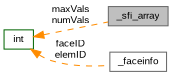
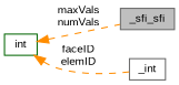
  digraph {
    fontname="Liberation Sans"
    rankdir=LR
    node [color=gray40 fillcolor=white fontname="Liberation Sans" fontsize=10 shape=record style=filled]
    edge [color=darkorange dir=back fontname="Liberation Sans" fontsize=10 labelfontname="FreeSans.ttf" labelfontsize=10 style=dashed]
-   n1 [fillcolor=grey75 fontcolor=black height=0.2 label=_sfi_array width=0.4]
+   n1 [fillcolor=grey75 fontcolor=black height=0.2 label=_sfi_sfi width=0.4]
    n2 [color=darkgreen height=0.2 label=int width=0.4]
-   n3 [height=0.2 label=_faceinfo width=0.4]
+   n3 [height=0.2 label=_int width=0.4]
    n2 -> n1 [label="maxVals\nnumVals"]
    n2 -> n3 [label="faceID\nelemID"]
  }
